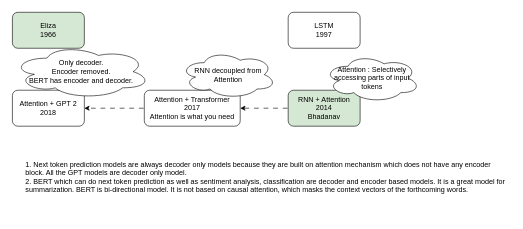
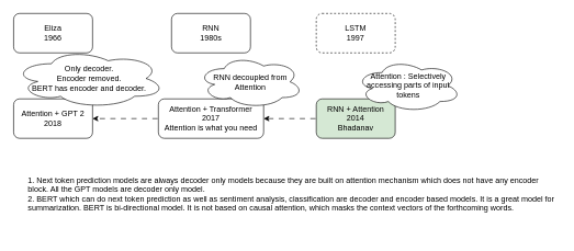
  <mxCell id="0" />
  <mxCell id="1" parent="0" />
  <mxCell id="2" value="" style="group" parent="1" vertex="1" connectable="0"><mxGeometry y="20" width="830" height="340" as="geometry" x="20" /></mxCell>
- <mxCell id="3" value="Eliza&lt;div&gt;1966&lt;/div&gt;" style="rounded=1;whiteSpace=wrap;html=1;fillColor=#d5e8d4;" parent="2" vertex="1"><mxGeometry width="120" height="60" as="geometry" /></mxCell>
- <mxCell id="5" value="LSTM&lt;div&gt;1997&lt;/div&gt;" style="whiteSpace=wrap;html=1;rounded=1;" parent="2" vertex="1"><mxGeometry x="460" width="120" height="60" as="geometry" /></mxCell>
+ <mxCell id="3" value="Eliza&lt;div&gt;1966&lt;/div&gt;" style="rounded=1;whiteSpace=wrap;html=1;" parent="2" vertex="1"><mxGeometry width="120" height="60" as="geometry" /></mxCell>
+ <mxCell id="4" value="RNN&lt;div&gt;1980s&lt;/div&gt;" style="whiteSpace=wrap;html=1;rounded=1;" parent="2" vertex="1"><mxGeometry x="240" width="120" height="60" as="geometry" /></mxCell>
+ <mxCell id="5" value="LSTM&lt;div&gt;1997&lt;/div&gt;" style="whiteSpace=wrap;html=1;rounded=1;dashed=1;" parent="2" vertex="1"><mxGeometry x="460" width="120" height="60" as="geometry" /></mxCell>
  <mxCell id="6" value="" style="edgeStyle=none;html=1;flowAnimation=1;" parent="2" source="7" target="9" edge="1"><mxGeometry relative="1" as="geometry" /></mxCell>
  <mxCell id="7" value="RNN + Attention&lt;div&gt;2014&lt;/div&gt;&lt;div&gt;Bhadanav&lt;/div&gt;" style="whiteSpace=wrap;html=1;rounded=1;fillColor=#d5e8d4;" parent="2" vertex="1"><mxGeometry x="460" y="130" width="120" height="60" as="geometry" /></mxCell>
  <mxCell id="8" value="" style="edgeStyle=none;html=1;flowAnimation=1;" parent="2" source="9" target="10" edge="1"><mxGeometry relative="1" as="geometry" /></mxCell>
  <mxCell id="9" value="Attention + Transformer&lt;div&gt;2017&lt;/div&gt;&lt;div&gt;Attention is what you need&lt;/div&gt;" style="whiteSpace=wrap;html=1;rounded=1;" parent="2" vertex="1"><mxGeometry x="220" y="130" width="160" height="60" as="geometry" /></mxCell>
  <mxCell id="10" value="Attention + GPT 2&lt;div&gt;2018&lt;/div&gt;" style="whiteSpace=wrap;html=1;rounded=1;" parent="2" vertex="1"><mxGeometry y="130" width="120" height="60" as="geometry" /></mxCell>
  <mxCell id="11" value="RNN decoupled from Attention" style="ellipse;shape=cloud;whiteSpace=wrap;html=1;" parent="2" vertex="1"><mxGeometry x="280" y="64" width="160" height="80" as="geometry" /></mxCell>
  <mxCell id="12" value="Only decoder.&lt;div&gt;Encoder removed.&lt;/div&gt;&lt;div&gt;BERT has encoder and decoder.&lt;/div&gt;" style="ellipse;shape=cloud;whiteSpace=wrap;html=1;" parent="2" vertex="1"><mxGeometry y="54" width="230" height="90" as="geometry" /></mxCell>
  <mxCell id="13" value="Attention : Selectively accessing parts of input tokens" style="ellipse;shape=cloud;whiteSpace=wrap;html=1;" parent="2" vertex="1"><mxGeometry x="520" y="70" width="160" height="80" as="geometry" /></mxCell>
  <mxCell id="14" value="1. Next token prediction models are always decoder only models because they are built on attention mechanism which does not have any encoder block. All the GPT models are decoder only model.&amp;nbsp;&lt;div&gt;2. BERT which can do next token prediction as well as sentiment analysis, classification are decoder and encoder based models. It is a great model for summarization. BERT is bi-directional model. It is not based on causal attention, which masks the context vectors of the forthcoming words.&amp;nbsp;&lt;/div&gt;" style="text;html=1;align=left;verticalAlign=middle;whiteSpace=wrap;rounded=0;" parent="2" vertex="1"><mxGeometry x="20" y="210" width="810" height="130" as="geometry" /></mxCell>
